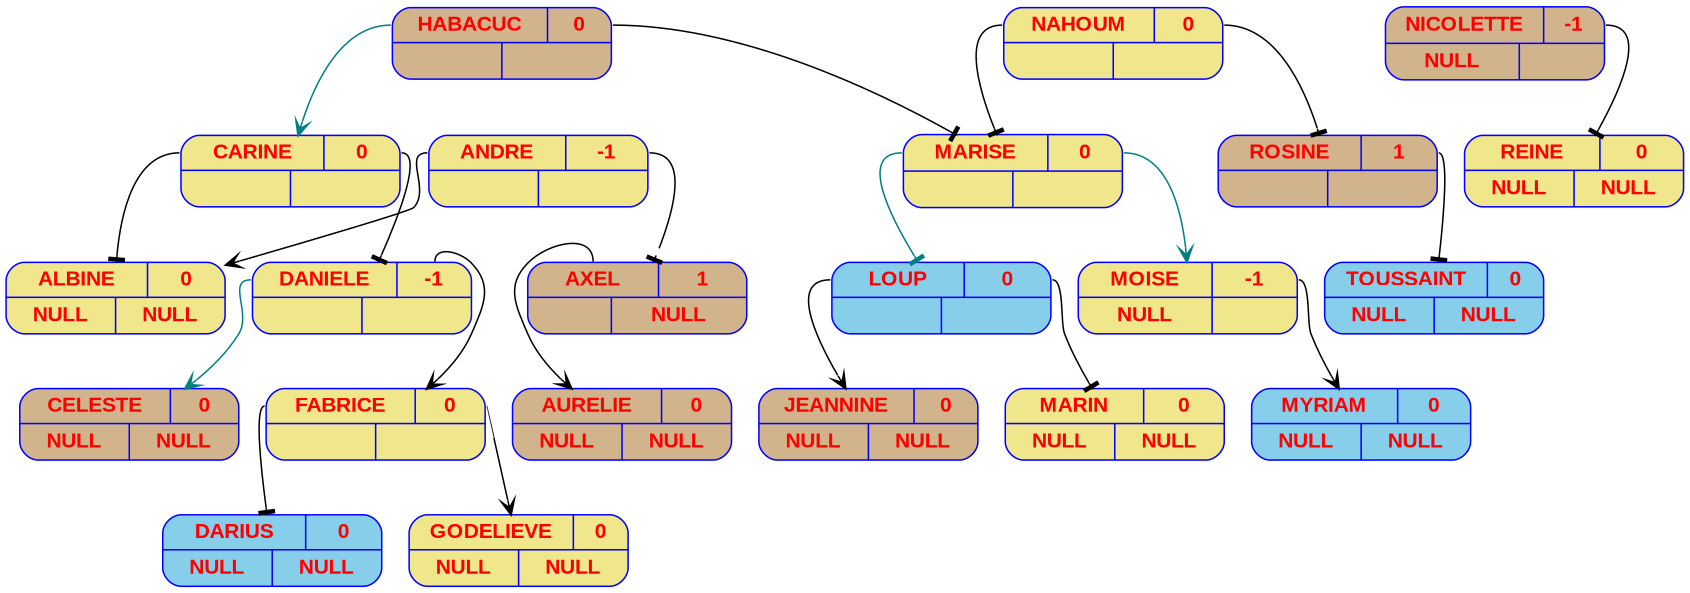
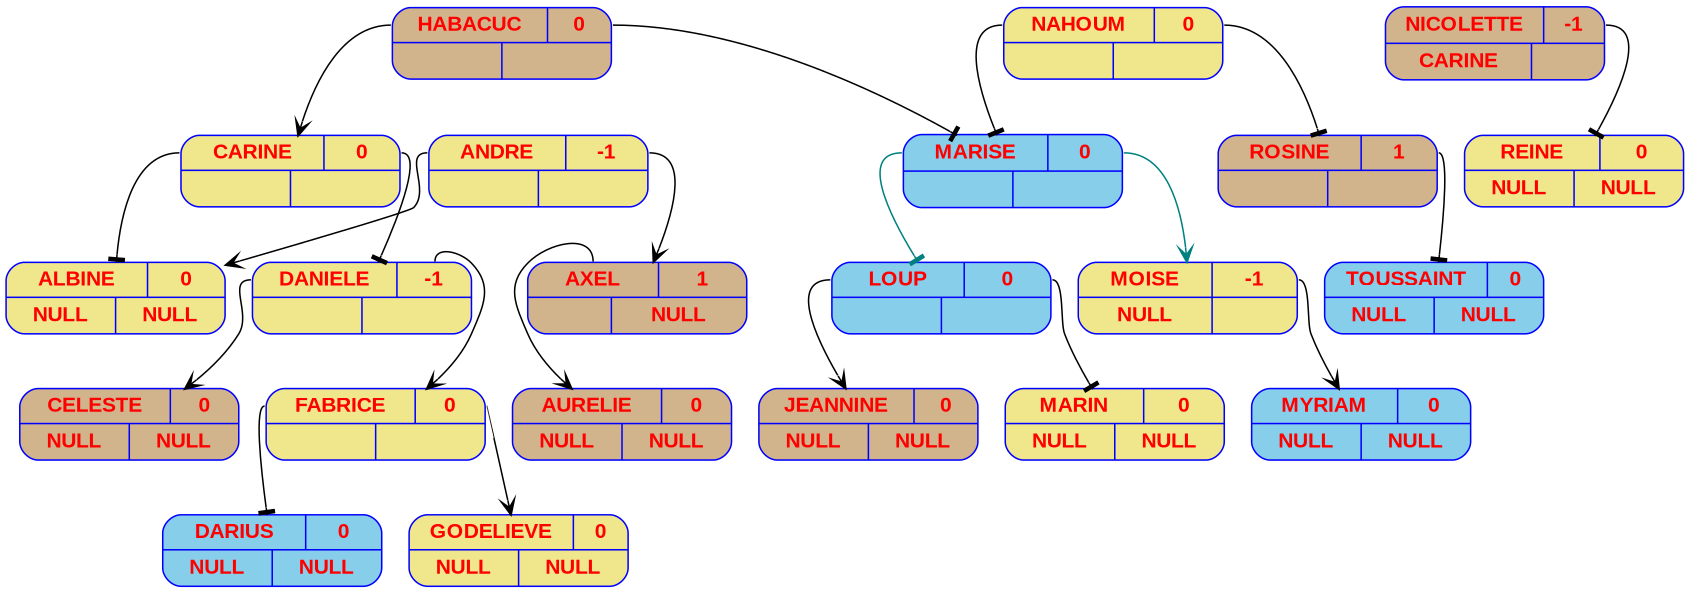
  digraph {
    node [color=blue fillcolor=khaki fontcolor=red fontname="Arial bold" fontsize=14 shape=record style="rounded, filled,filled"]
    edge [arrowhead=vee color=black tailport=d]
    n1 [fillcolor=tan label="{{<g> HABACUC | <d> 0 } | { <g> | <d>}}" width=2]
    n2 [label="{{<g> CARINE | <d> 0 } | { <g> | <d>}}" width=2]
-   n3 [label="{{<g> MARISE | <d> 0 } | { <g> | <d>}}" width=2]
+   n3 [fillcolor=skyblue label="{{<g> MARISE | <d> 0 } | { <g> | <d>}}" width=2]
    n4 [label="{{<g> DANIELE | <d> -1 } | { <g> | <d>}}" width=2]
    n5 [label="{{<g> ALBINE | <d> 0 }| { <g> NULL | <d> NULL}}" width=2]
    n6 [label="{{<g> NAHOUM | <d> 0 } | { <g> | <d>}}" width=2]
    n7 [fillcolor=tan label="{{<g> ROSINE | <d> 1 } | { <g> | <d>}}" width=2]
    n8 [label="{{<g> ANDRE | <d> -1 } | { <g> | <d>}}" width=2]
    n9 [fillcolor=tan label="{{<g> AXEL | <d> 1 }| { <g> | <d> NULL}}" width=2]
    n10 [fillcolor=tan label="{{<g> CELESTE | <d> 0 }| { <g> NULL | <d> NULL}}" width=2]
    n11 [label="{{<g> FABRICE | <d> 0 } | { <g> | <d>}}" width=2]
    n12 [fillcolor=tan label="{{<g> AURELIE | <d> 0 }| { <g> NULL | <d> NULL}}" width=2]
    n13 [fillcolor=skyblue label="{{<g> DARIUS | <d> 0 }| { <g> NULL | <d> NULL}}" width=2]
    n14 [label="{{<g> GODELIEVE | <d> 0 }| { <g> NULL | <d> NULL}}" width=2]
    n15 [fillcolor=skyblue label="{{<g> LOUP | <d> 0 } | { <g> | <d>}}" width=2]
    n16 [label="{{<g> MOISE | <d> -1 }| { <g> NULL | <d> }}" width=2]
    n17 [fillcolor=skyblue label="{{<g> TOUSSAINT | <d> 0 }| { <g> NULL | <d> NULL}}" width=2]
    n18 [fillcolor=tan label="{{<g> JEANNINE | <d> 0 }| { <g> NULL | <d> NULL}}" width=2]
    n19 [label="{{<g> MARIN | <d> 0 }| { <g> NULL | <d> NULL}}" width=2]
    n20 [fillcolor=skyblue label="{{<g> MYRIAM | <d> 0 }| { <g> NULL | <d> NULL}}" width=2]
-   n21 [fillcolor=tan label="{{<g> NICOLETTE | <d> -1 }| { <g> NULL | <d> }}" width=2]
+   n21 [fillcolor=tan label="{{<g> NICOLETTE | <d> -1 }| { <g> CARINE | <d> }}" width=2]
    n22 [label="{{<g> REINE | <d> 0 }| { <g> NULL | <d> NULL}}" width=2]
-   n1 -> n2 [color=teal tailport=g]
+   n1 -> n2 [tailport=g]
    n1 -> n3 [arrowhead=tee]
    n2 -> n4 [arrowhead=tee]
    n2 -> n5 [arrowhead=tee tailport=g]
    n3 -> n15 [arrowhead=tee color=teal tailport=g]
    n3 -> n16 [color=teal]
-   n4 -> n10 [color=teal tailport=g]
+   n4 -> n10 [tailport=g]
    n4 -> n11
    n6 -> n3 [arrowhead=tee tailport=g]
    n6 -> n7 [arrowhead=tee]
    n7 -> n17 [arrowhead=tee]
    n8 -> n5 [tailport=g]
-   n8 -> n9 [arrowhead=tee]
+   n8 -> n9
    n9 -> n12 [tailport=g]
    n11 -> n13 [arrowhead=tee tailport=g]
    n11 -> n14
    n15 -> n18 [tailport=g]
    n15 -> n19 [arrowhead=tee]
    n16 -> n20
    n21 -> n22 [arrowhead=tee]
  }
